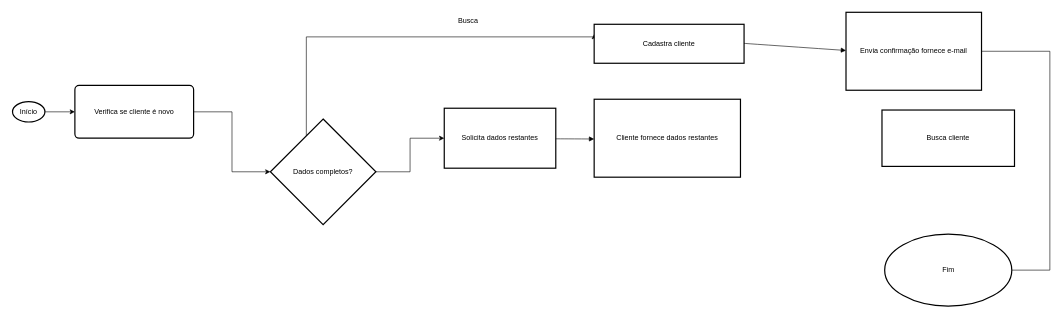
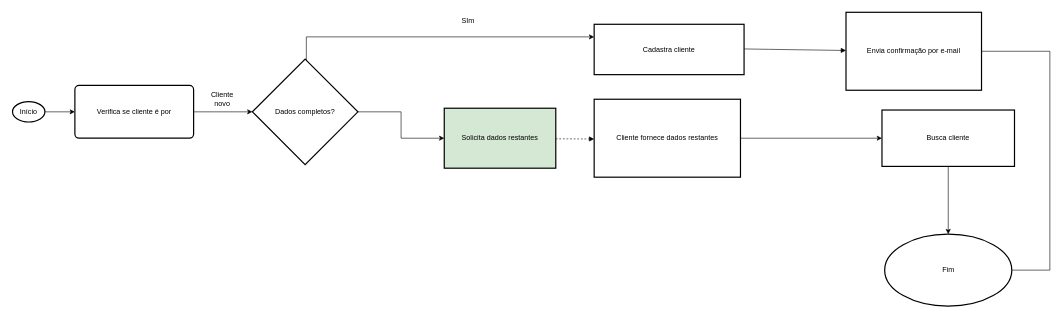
  <mxCell id="0" />
  <mxCell id="1" parent="0" />
  <mxCell id="2" style="edgeStyle=orthogonalEdgeStyle;rounded=0;orthogonalLoop=1;jettySize=auto;html=1;" parent="1" source="3" target="5" edge="1"><mxGeometry relative="1" as="geometry" /></mxCell>
  <mxCell id="3" value="Início" style="whiteSpace=wrap;strokeWidth=2;shape=ellipse;perimeter=ellipsePerimeter;html=1;" parent="1" vertex="1"><mxGeometry y="169" width="54" height="34" as="geometry" x="20" /></mxCell>
  <mxCell id="4" value="" style="edgeStyle=orthogonalEdgeStyle;rounded=0;orthogonalLoop=1;jettySize=auto;html=1;" parent="1" source="5" target="8" edge="1"><mxGeometry relative="1" as="geometry" /></mxCell>
- <mxCell id="5" value="Verifica se cliente é novo" style="rounded=1;absoluteArcSize=1;arcSize=14;whiteSpace=wrap;strokeWidth=2;" parent="1" vertex="1"><mxGeometry x="124" y="142" width="198" height="88" as="geometry" /></mxCell>
+ <mxCell id="5" value="Verifica se cliente é por" style="rounded=1;absoluteArcSize=1;arcSize=14;whiteSpace=wrap;strokeWidth=2;" parent="1" vertex="1"><mxGeometry x="124" y="142" width="198" height="88" as="geometry" /></mxCell>
  <mxCell id="6" style="edgeStyle=orthogonalEdgeStyle;rounded=0;orthogonalLoop=1;jettySize=auto;html=1;entryX=0;entryY=0.5;entryDx=0;entryDy=0;" parent="1" source="8" target="13" edge="1"><mxGeometry relative="1" as="geometry" /></mxCell>
  <mxCell id="7" style="edgeStyle=orthogonalEdgeStyle;rounded=0;orthogonalLoop=1;jettySize=auto;html=1;entryX=0;entryY=0.25;entryDx=0;entryDy=0;" parent="1" source="8" target="9" edge="1"><mxGeometry relative="1" as="geometry"><Array as="points"><mxPoint x="510" y="61" /></Array></mxGeometry></mxCell>
- <mxCell id="8" value="Dados completos?" style="rhombus;strokeWidth=2;whiteSpace=wrap;" parent="1" vertex="1"><mxGeometry x="450" y="198" width="176" height="176" as="geometry" /></mxCell>
- <mxCell id="9" value="Cadastra cliente" style="whiteSpace=wrap;strokeWidth=2;" parent="1" vertex="1"><mxGeometry x="990" y="40" width="250" height="65" as="geometry" /></mxCell>
+ <mxCell id="8" value="Dados completos?" style="rhombus;strokeWidth=2;whiteSpace=wrap;" parent="1" vertex="1"><mxGeometry x="420" y="98" width="176" height="176" as="geometry" /></mxCell>
+ <mxCell id="9" value="Cadastra cliente" style="whiteSpace=wrap;strokeWidth=2;" parent="1" vertex="1"><mxGeometry x="990" y="40" width="250" height="84" as="geometry" /></mxCell>
  <mxCell id="10" style="edgeStyle=orthogonalEdgeStyle;rounded=0;orthogonalLoop=1;jettySize=auto;html=1;entryX=1;entryY=0.5;entryDx=0;entryDy=0;endArrow=none;" parent="1" source="11" target="12" edge="1"><mxGeometry relative="1" as="geometry"><Array as="points"><mxPoint x="1750" y="85" /><mxPoint x="1750" y="450" /></Array></mxGeometry></mxCell>
- <mxCell id="11" value="Envia confirmação fornece e-mail" style="whiteSpace=wrap;strokeWidth=2;" parent="1" vertex="1"><mxGeometry x="1410" y="20" width="226" height="130" as="geometry" /></mxCell>
+ <mxCell id="11" value="Envia confirmação por e-mail" style="whiteSpace=wrap;strokeWidth=2;" parent="1" vertex="1"><mxGeometry x="1410" y="20" width="226" height="130" as="geometry" /></mxCell>
  <mxCell id="12" value="Fim" style="whiteSpace=wrap;strokeWidth=2;shape=ellipse;perimeter=ellipsePerimeter;html=1;" parent="1" vertex="1"><mxGeometry x="1474.5" y="390" width="212" height="120" as="geometry" /></mxCell>
- <mxCell id="13" value="Solicita dados restantes" style="whiteSpace=wrap;strokeWidth=2;" parent="1" vertex="1"><mxGeometry x="740" y="180" width="186" height="100" as="geometry" /></mxCell>
+ <mxCell id="13" value="Solicita dados restantes" style="whiteSpace=wrap;strokeWidth=2;fillColor=#d5e8d4;" parent="1" vertex="1"><mxGeometry x="740" y="180" width="186" height="100" as="geometry" /></mxCell>
+ <mxCell id="14" style="edgeStyle=orthogonalEdgeStyle;rounded=0;orthogonalLoop=1;jettySize=auto;html=1;entryX=0;entryY=0.5;entryDx=0;entryDy=0;" parent="1" source="15" target="17" edge="1"><mxGeometry relative="1" as="geometry" /></mxCell>
  <mxCell id="15" value="Cliente fornece dados restantes" style="whiteSpace=wrap;strokeWidth=2;" parent="1" vertex="1"><mxGeometry x="990" y="165" width="244" height="130" as="geometry" /></mxCell>
+ <mxCell id="16" style="edgeStyle=orthogonalEdgeStyle;rounded=0;orthogonalLoop=1;jettySize=auto;html=1;entryX=0.5;entryY=0;entryDx=0;entryDy=0;" parent="1" source="17" target="12" edge="1"><mxGeometry relative="1" as="geometry" /></mxCell>
  <mxCell id="17" value="Busca cliente" style="whiteSpace=wrap;strokeWidth=2;" parent="1" vertex="1"><mxGeometry x="1470" y="183" width="221" height="94" as="geometry" /></mxCell>
  <mxCell id="18" value="" style="curved=1;startArrow=none;endArrow=block;exitX=0.99;exitY=0.49;entryX=0;entryY=0.49;" parent="1" source="9" target="11" edge="1"><mxGeometry relative="1" as="geometry"><Array as="points" /></mxGeometry></mxCell>
- <mxCell id="19" value="" style="curved=1;startArrow=none;endArrow=block;exitX=1;exitY=0.51;entryX=0;entryY=0.51;" parent="1" source="13" target="15" edge="1"><mxGeometry relative="1" as="geometry"><Array as="points" /></mxGeometry></mxCell>
- <mxCell id="21" value="Busca" style="text;html=1;align=center;verticalAlign=middle;whiteSpace=wrap;rounded=0;" parent="1" vertex="1"><mxGeometry x="750" y="20" width="60" height="30" as="geometry" /></mxCell>
+ <mxCell id="19" value="" style="curved=1;startArrow=none;endArrow=block;exitX=1;exitY=0.51;entryX=0;entryY=0.51;dashed=1;" parent="1" source="13" target="15" edge="1"><mxGeometry relative="1" as="geometry"><Array as="points" /></mxGeometry></mxCell>
+ <mxCell id="20" value="Cliente novo" style="text;html=1;align=center;verticalAlign=middle;whiteSpace=wrap;rounded=0;" parent="1" vertex="1"><mxGeometry x="340" y="150" width="60" height="30" as="geometry" /></mxCell>
+ <mxCell id="21" value="SIm" style="text;html=1;align=center;verticalAlign=middle;whiteSpace=wrap;rounded=0;" parent="1" vertex="1"><mxGeometry x="750" y="20" width="60" height="30" as="geometry" /></mxCell>
